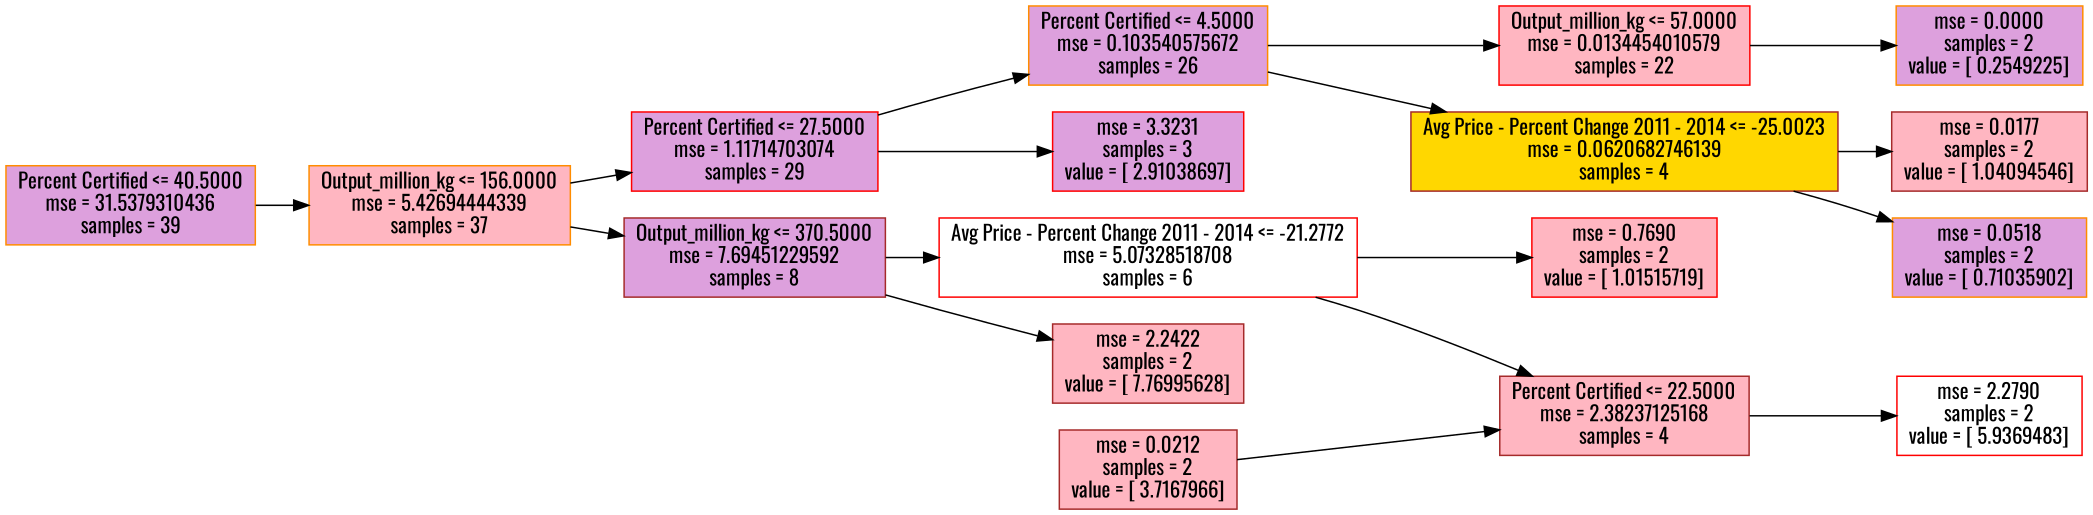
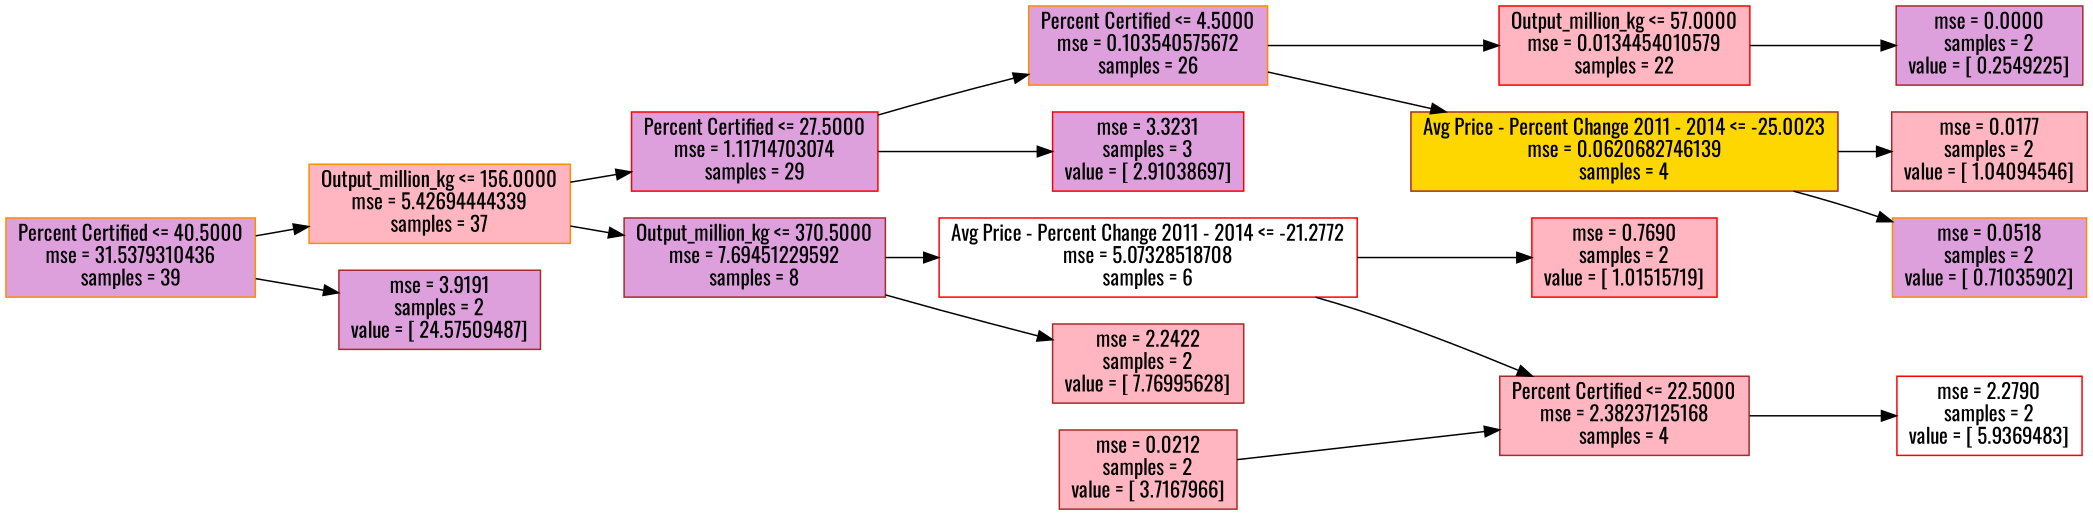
  digraph {
    fontname=Oswald
    rankdir=LR
    node [color=brown fillcolor=plum fontname=Oswald shape=box style=filled]
    edge [fontname=Oswald]
    n1 [color=darkorange label="Percent Certified <= 40.5000\nmse = 31.5379310436\nsamples = 39"]
    n2 [color=darkorange fillcolor=lightpink label="Output_million_kg <= 156.0000\nmse = 5.42694444339\nsamples = 37"]
+   n3 [label="mse = 3.9191\nsamples = 2\nvalue = [ 24.57509487]"]
    n4 [color=red label="Percent Certified <= 27.5000\nmse = 1.11714703074\nsamples = 29"]
    n5 [label="Output_million_kg <= 370.5000\nmse = 7.69451229592\nsamples = 8"]
    n6 [color=darkorange label="Percent Certified <= 4.5000\nmse = 0.103540575672\nsamples = 26"]
    n7 [color=red label="mse = 3.3231\nsamples = 3\nvalue = [ 2.91038697]"]
    n8 [color=red fillcolor=white label="Avg Price - Percent Change 2011 - 2014 <= -21.2772\nmse = 5.07328518708\nsamples = 6"]
    n9 [fillcolor=lightpink label="mse = 2.2422\nsamples = 2\nvalue = [ 7.76995628]"]
    n10 [color=red fillcolor=lightpink label="Output_million_kg <= 57.0000\nmse = 0.0134454010579\nsamples = 22"]
    n11 [fillcolor=gold label="Avg Price - Percent Change 2011 - 2014 <= -25.0023\nmse = 0.0620682746139\nsamples = 4"]
-   n12 [color=darkorange label="mse = 0.0000\nsamples = 2\nvalue = [ 0.2549225]"]
+   n12 [label="mse = 0.0000\nsamples = 2\nvalue = [ 0.2549225]"]
    n13 [fillcolor=lightpink label="mse = 0.0177\nsamples = 2\nvalue = [ 1.04094546]"]
    n14 [color=darkorange label="mse = 0.0518\nsamples = 2\nvalue = [ 0.71035902]"]
    n15 [fillcolor=lightpink label="Percent Certified <= 22.5000\nmse = 2.38237125168\nsamples = 4"]
    n16 [color=red fillcolor=lightpink label="mse = 0.7690\nsamples = 2\nvalue = [ 1.01515719]"]
    n17 [color=red fillcolor=white label="mse = 2.2790\nsamples = 2\nvalue = [ 5.9369483]"]
    n18 [fillcolor=lightpink label="mse = 0.0212\nsamples = 2\nvalue = [ 3.7167966]"]
    n1 -> n2
+   n1 -> n3
    n2 -> n4
    n2 -> n5
    n4 -> n6
    n4 -> n7
    n5 -> n8
    n5 -> n9
    n6 -> n10
    n6 -> n11
    n8 -> n15
    n8 -> n16
    n10 -> n12
    n11 -> n13
    n11 -> n14
    n15 -> n17
    n18 -> n15
  }
